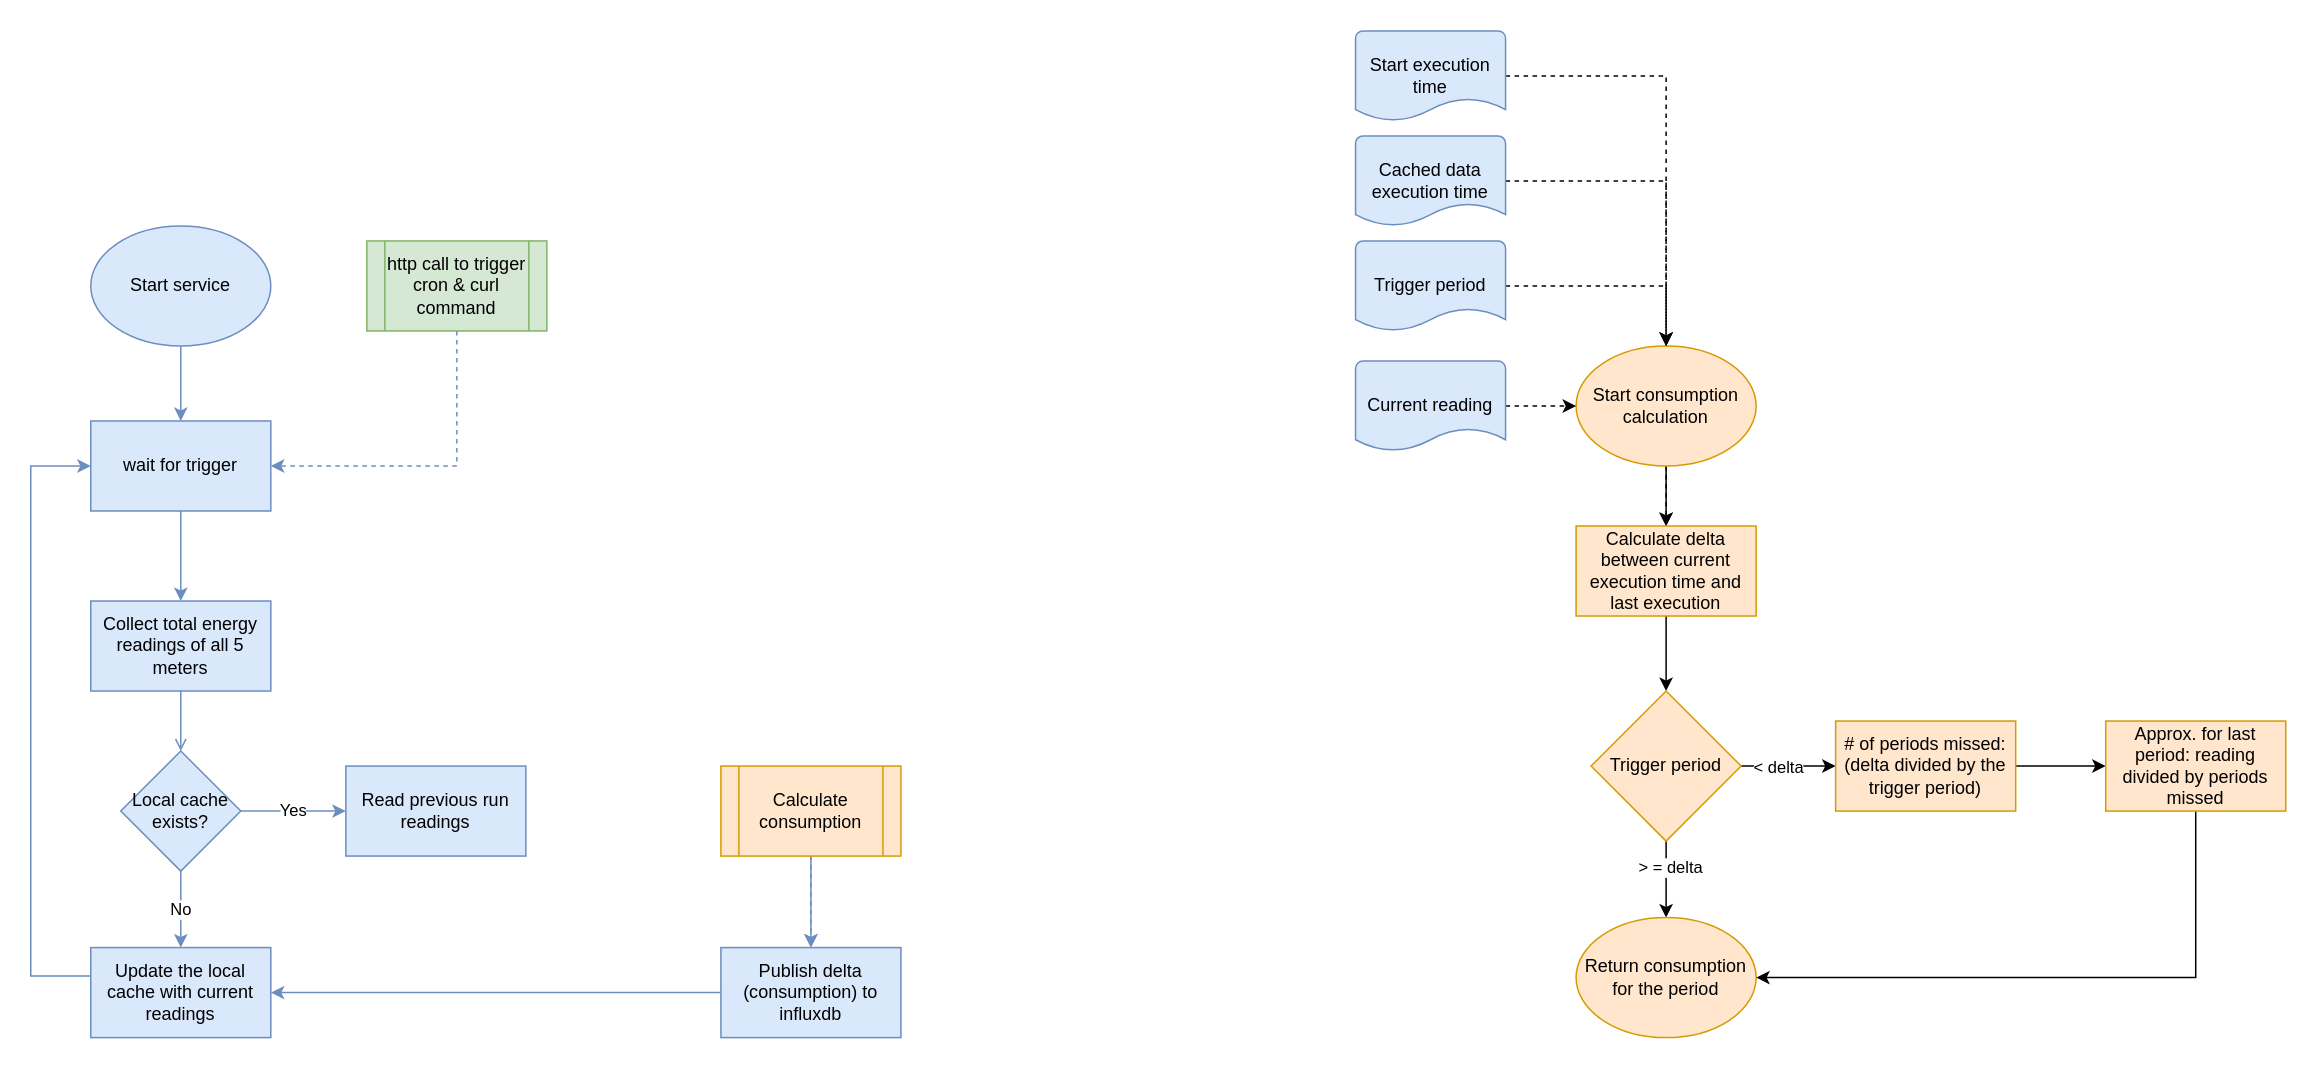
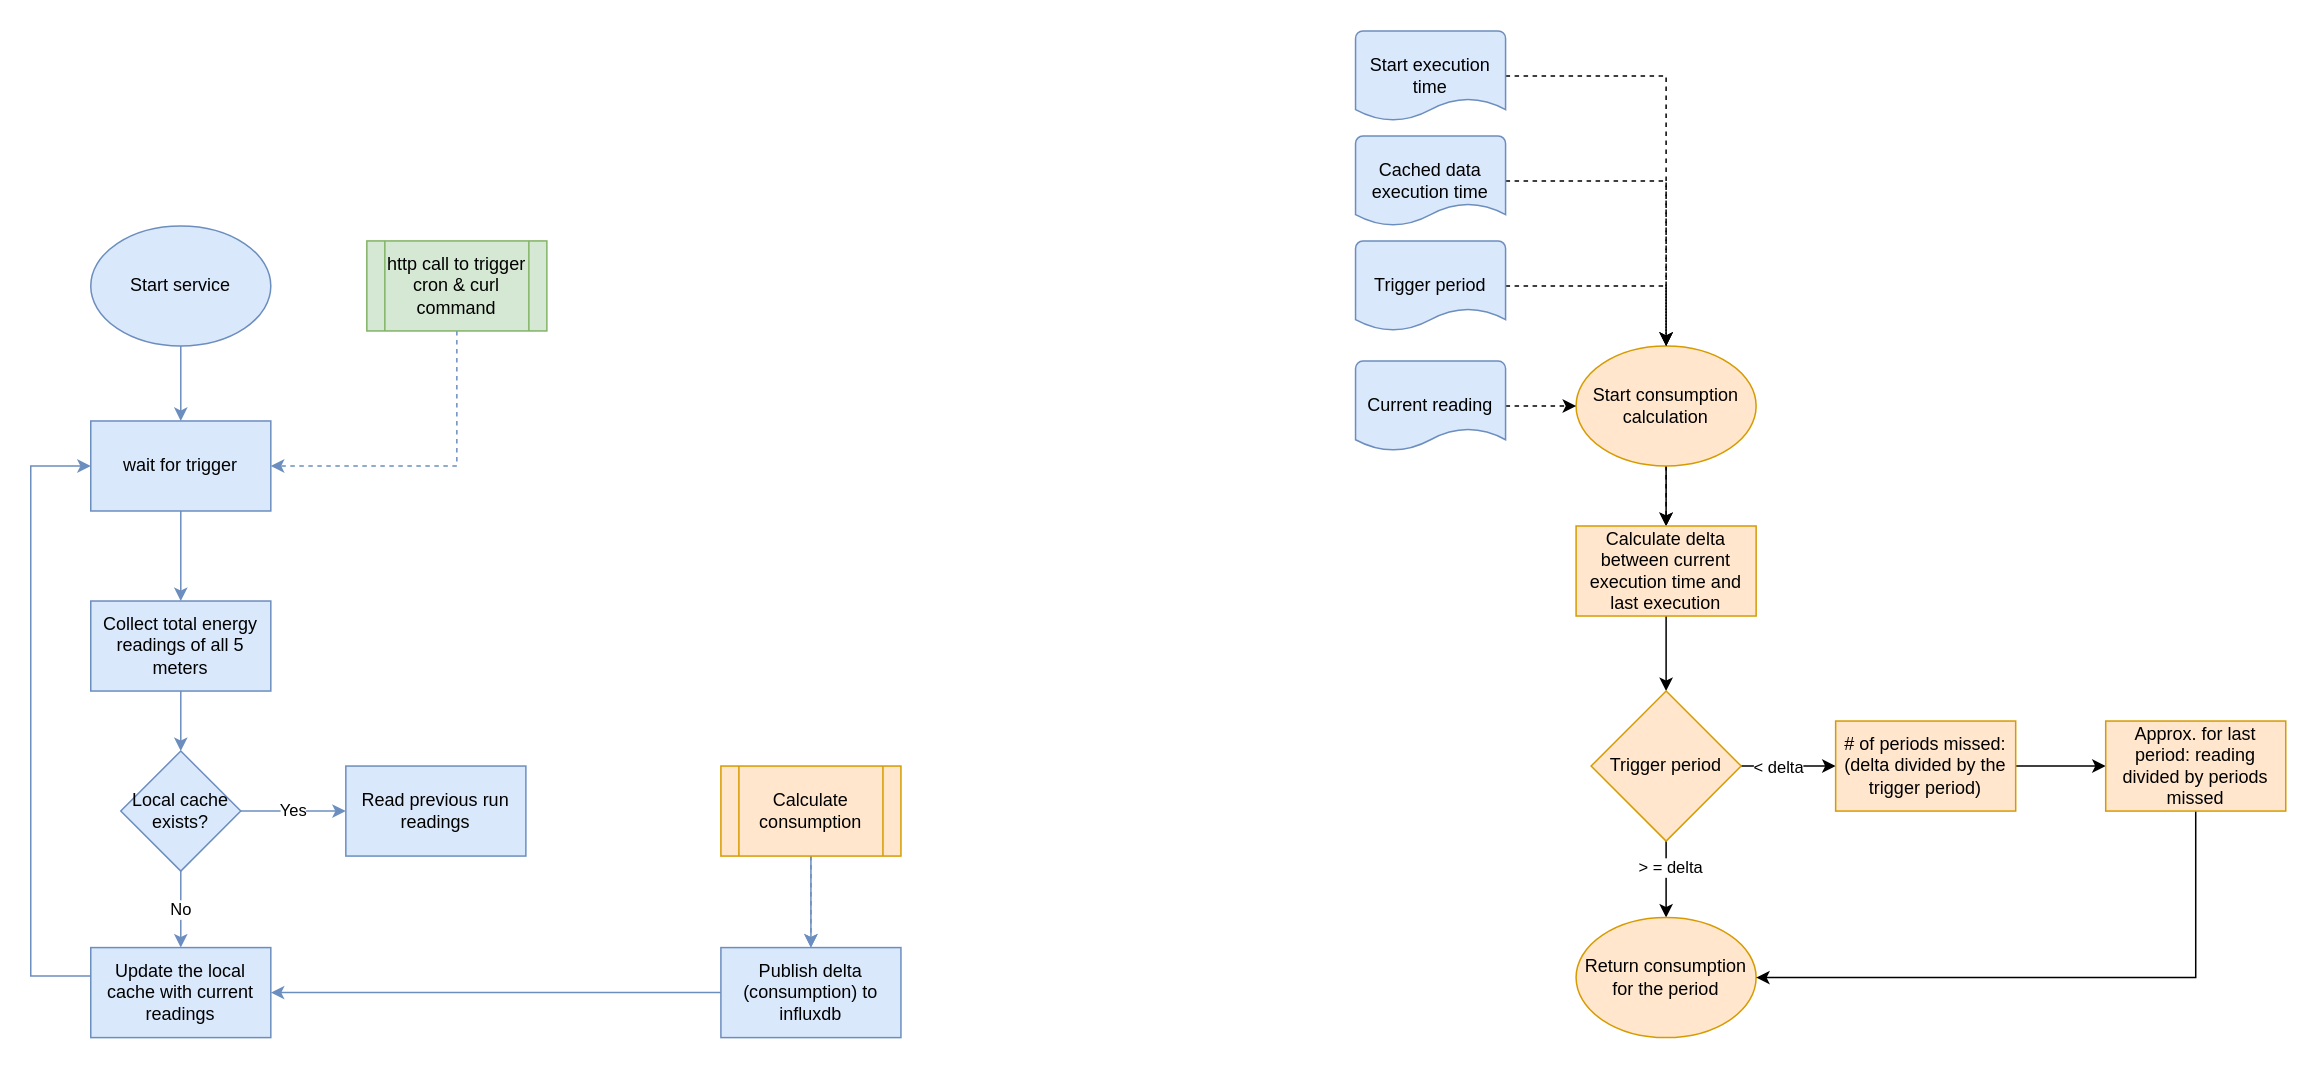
  <mxCell id="0" />
  <mxCell id="1" parent="0" />
- <mxCell id="2" style="edgeStyle=orthogonalEdgeStyle;rounded=0;orthogonalLoop=1;jettySize=auto;html=1;entryX=0.5;entryY=0;entryDx=0;entryDy=0;fillColor=#dae8fc;strokeColor=#6c8ebf;endArrow=open;" parent="1" source="3" target="12" edge="1"><mxGeometry relative="1" as="geometry" /></mxCell>
+ <mxCell id="2" style="edgeStyle=orthogonalEdgeStyle;rounded=0;orthogonalLoop=1;jettySize=auto;html=1;entryX=0.5;entryY=0;entryDx=0;entryDy=0;fillColor=#dae8fc;strokeColor=#6c8ebf;" parent="1" source="3" target="12" edge="1"><mxGeometry relative="1" as="geometry" /></mxCell>
  <mxCell id="3" value="Collect total energy readings of all 5 meters" style="rounded=0;whiteSpace=wrap;html=1;fillColor=#dae8fc;strokeColor=#6c8ebf;" parent="1" vertex="1"><mxGeometry x="60" y="400" width="120" height="60" as="geometry" /></mxCell>
  <mxCell id="4" style="edgeStyle=orthogonalEdgeStyle;rounded=0;orthogonalLoop=1;jettySize=auto;html=1;entryX=0.5;entryY=0;entryDx=0;entryDy=0;fillColor=#dae8fc;strokeColor=#6c8ebf;" parent="1" source="5" target="9" edge="1"><mxGeometry relative="1" as="geometry" /></mxCell>
  <mxCell id="5" value="Start service" style="ellipse;whiteSpace=wrap;html=1;fillColor=#dae8fc;strokeColor=#6c8ebf;" parent="1" vertex="1"><mxGeometry x="60" y="150" width="120" height="80" as="geometry" /></mxCell>
  <mxCell id="6" style="edgeStyle=orthogonalEdgeStyle;rounded=0;orthogonalLoop=1;jettySize=auto;html=1;entryX=0;entryY=0.5;entryDx=0;entryDy=0;fillColor=#dae8fc;strokeColor=#6c8ebf;" parent="1" source="7" target="9" edge="1"><mxGeometry relative="1" as="geometry"><Array as="points"><mxPoint x="20" y="650" /><mxPoint x="20" y="310" /></Array></mxGeometry></mxCell>
  <mxCell id="7" value="Update the local cache with current readings" style="rounded=0;whiteSpace=wrap;html=1;fillColor=#dae8fc;strokeColor=#6c8ebf;" parent="1" vertex="1"><mxGeometry x="60" y="631" width="120" height="60" as="geometry" /></mxCell>
  <mxCell id="8" style="edgeStyle=orthogonalEdgeStyle;rounded=0;orthogonalLoop=1;jettySize=auto;html=1;entryX=0.5;entryY=0;entryDx=0;entryDy=0;fillColor=#dae8fc;strokeColor=#6c8ebf;" parent="1" source="9" target="3" edge="1"><mxGeometry relative="1" as="geometry" /></mxCell>
  <mxCell id="9" value="wait for trigger" style="rounded=0;whiteSpace=wrap;html=1;fillColor=#dae8fc;strokeColor=#6c8ebf;" parent="1" vertex="1"><mxGeometry x="60" y="280" width="120" height="60" as="geometry" /></mxCell>
  <mxCell id="10" value="Yes" style="edgeStyle=orthogonalEdgeStyle;rounded=0;orthogonalLoop=1;jettySize=auto;html=1;entryX=0;entryY=0.5;entryDx=0;entryDy=0;fillColor=#dae8fc;strokeColor=#6c8ebf;" parent="1" source="12" target="13" edge="1"><mxGeometry relative="1" as="geometry" /></mxCell>
  <mxCell id="11" value="No" style="edgeStyle=orthogonalEdgeStyle;rounded=0;orthogonalLoop=1;jettySize=auto;html=1;entryX=0.5;entryY=0;entryDx=0;entryDy=0;fillColor=#dae8fc;strokeColor=#6c8ebf;" parent="1" source="12" target="7" edge="1"><mxGeometry relative="1" as="geometry" /></mxCell>
  <mxCell id="12" value="Local cache exists?" style="rhombus;whiteSpace=wrap;html=1;fillColor=#dae8fc;strokeColor=#6c8ebf;" parent="1" vertex="1"><mxGeometry x="80" y="500" width="80" height="80" as="geometry" /></mxCell>
  <mxCell id="13" value="Read previous run readings" style="rounded=0;whiteSpace=wrap;html=1;fillColor=#dae8fc;strokeColor=#6c8ebf;" parent="1" vertex="1"><mxGeometry x="230" y="510" width="120" height="60" as="geometry" /></mxCell>
  <mxCell id="14" style="edgeStyle=orthogonalEdgeStyle;rounded=0;orthogonalLoop=1;jettySize=auto;html=1;entryX=0.5;entryY=0;entryDx=0;entryDy=0;fillColor=#dae8fc;strokeColor=#6c8ebf;exitX=0.5;exitY=1;exitDx=0;exitDy=0;" parent="1" target="16" edge="1" source="20"><mxGeometry relative="1" as="geometry"><mxPoint x="470" y="570" as="sourcePoint" /></mxGeometry></mxCell>
  <mxCell id="15" style="edgeStyle=orthogonalEdgeStyle;rounded=0;orthogonalLoop=1;jettySize=auto;html=1;entryX=1;entryY=0.5;entryDx=0;entryDy=0;fillColor=#dae8fc;strokeColor=#6c8ebf;" parent="1" source="16" target="7" edge="1"><mxGeometry relative="1" as="geometry" /></mxCell>
  <mxCell id="16" value="Publish delta (consumption) to influxdb" style="rounded=0;whiteSpace=wrap;html=1;fillColor=#dae8fc;strokeColor=#6c8ebf;" parent="1" vertex="1"><mxGeometry x="480" y="631" width="120" height="60" as="geometry" /></mxCell>
  <mxCell id="17" style="edgeStyle=orthogonalEdgeStyle;rounded=0;orthogonalLoop=1;jettySize=auto;html=1;entryX=1;entryY=0.5;entryDx=0;entryDy=0;exitX=0.5;exitY=1;exitDx=0;exitDy=0;dashed=1;fillColor=#dae8fc;strokeColor=#6c8ebf;" parent="1" source="18" target="9" edge="1"><mxGeometry relative="1" as="geometry" /></mxCell>
  <mxCell id="18" value="http call to trigger&lt;br&gt;cron &amp;amp; curl command" style="shape=process;whiteSpace=wrap;html=1;backgroundOutline=1;fillColor=#d5e8d4;strokeColor=#82b366;" parent="1" vertex="1"><mxGeometry x="244" y="160" width="120" height="60" as="geometry" /></mxCell>
  <mxCell id="19" value="" style="edgeStyle=orthogonalEdgeStyle;rounded=0;orthogonalLoop=1;jettySize=auto;html=1;dashed=1;exitX=0.5;exitY=1;exitDx=0;exitDy=0;fillColor=#dae8fc;strokeColor=#6c8ebf;" parent="1" source="20" target="16" edge="1"><mxGeometry relative="1" as="geometry" /></mxCell>
  <mxCell id="20" value="Calculate consumption" style="shape=process;whiteSpace=wrap;html=1;backgroundOutline=1;fillColor=#ffe6cc;strokeColor=#d79b00;" parent="1" vertex="1"><mxGeometry x="480" y="510" width="120" height="60" as="geometry" /></mxCell>
  <mxCell id="21" style="edgeStyle=orthogonalEdgeStyle;rounded=0;orthogonalLoop=1;jettySize=auto;html=1;entryX=0.5;entryY=0;entryDx=0;entryDy=0;dashed=1;" edge="1" parent="1" source="23" target="25"><mxGeometry relative="1" as="geometry" /></mxCell>
  <mxCell id="22" value="" style="edgeStyle=orthogonalEdgeStyle;rounded=0;orthogonalLoop=1;jettySize=auto;html=1;" edge="1" parent="1" source="23" target="25"><mxGeometry relative="1" as="geometry" /></mxCell>
  <mxCell id="23" value="Start consumption calculation" style="ellipse;whiteSpace=wrap;html=1;fillColor=#ffe6cc;strokeColor=#d79b00;" vertex="1" parent="1"><mxGeometry x="1050" y="230" width="120" height="80" as="geometry" /></mxCell>
  <mxCell id="24" style="edgeStyle=orthogonalEdgeStyle;rounded=0;orthogonalLoop=1;jettySize=auto;html=1;entryX=0.5;entryY=0;entryDx=0;entryDy=0;entryPerimeter=0;" edge="1" parent="1" source="25" target="36"><mxGeometry relative="1" as="geometry" /></mxCell>
  <mxCell id="25" value="Calculate delta between current execution time and last execution" style="rounded=0;whiteSpace=wrap;html=1;fillColor=#ffe6cc;strokeColor=#d79b00;" vertex="1" parent="1"><mxGeometry x="1050" y="350" width="120" height="60" as="geometry" /></mxCell>
  <mxCell id="26" style="edgeStyle=orthogonalEdgeStyle;rounded=0;orthogonalLoop=1;jettySize=auto;html=1;dashed=1;exitX=1;exitY=0.5;exitDx=0;exitDy=0;exitPerimeter=0;" edge="1" parent="1" source="27" target="23"><mxGeometry relative="1" as="geometry" /></mxCell>
  <mxCell id="27" value="Start execution time" style="strokeWidth=1;html=1;shape=mxgraph.flowchart.document2;whiteSpace=wrap;size=0.25;fillColor=#dae8fc;strokeColor=#6c8ebf;" vertex="1" parent="1"><mxGeometry x="903" y="20" width="100" height="60" as="geometry" /></mxCell>
  <mxCell id="28" style="edgeStyle=orthogonalEdgeStyle;rounded=0;orthogonalLoop=1;jettySize=auto;html=1;dashed=1;entryX=0.5;entryY=0;entryDx=0;entryDy=0;" edge="1" parent="1" source="29" target="23"><mxGeometry relative="1" as="geometry" /></mxCell>
  <mxCell id="29" value="Cached data execution time" style="strokeWidth=1;html=1;shape=mxgraph.flowchart.document2;whiteSpace=wrap;size=0.25;fillColor=#dae8fc;strokeColor=#6c8ebf;" vertex="1" parent="1"><mxGeometry x="903" y="90" width="100" height="60" as="geometry" /></mxCell>
  <mxCell id="30" style="edgeStyle=orthogonalEdgeStyle;rounded=0;orthogonalLoop=1;jettySize=auto;html=1;entryX=0.5;entryY=0;entryDx=0;entryDy=0;dashed=1;" edge="1" parent="1" source="31" target="23"><mxGeometry relative="1" as="geometry" /></mxCell>
  <mxCell id="31" value="Trigger period" style="strokeWidth=1;html=1;shape=mxgraph.flowchart.document2;whiteSpace=wrap;size=0.25;fillColor=#dae8fc;strokeColor=#6c8ebf;" vertex="1" parent="1"><mxGeometry x="903" y="160" width="100" height="60" as="geometry" /></mxCell>
  <mxCell id="32" style="edgeStyle=orthogonalEdgeStyle;rounded=0;orthogonalLoop=1;jettySize=auto;html=1;" edge="1" parent="1" source="36" target="37"><mxGeometry relative="1" as="geometry" /></mxCell>
  <mxCell id="33" value="&amp;gt; = delta" style="edgeLabel;html=1;align=center;verticalAlign=middle;resizable=0;points=[];" vertex="1" connectable="0" parent="32"><mxGeometry x="-0.344" y="2" relative="1" as="geometry"><mxPoint as="offset" /></mxGeometry></mxCell>
  <mxCell id="34" style="edgeStyle=orthogonalEdgeStyle;rounded=0;orthogonalLoop=1;jettySize=auto;html=1;entryX=0;entryY=0.5;entryDx=0;entryDy=0;" edge="1" parent="1" source="36" target="39"><mxGeometry relative="1" as="geometry" /></mxCell>
  <mxCell id="35" value="&amp;lt; delta" style="edgeLabel;html=1;align=center;verticalAlign=middle;resizable=0;points=[];" vertex="1" connectable="0" parent="34"><mxGeometry x="-0.235" y="2" relative="1" as="geometry"><mxPoint y="2" as="offset" /></mxGeometry></mxCell>
  <mxCell id="36" value="Trigger period " style="strokeWidth=1;html=1;shape=mxgraph.flowchart.decision;whiteSpace=wrap;fillColor=#ffe6cc;strokeColor=#d79b00;" vertex="1" parent="1"><mxGeometry x="1060" y="460" width="100" height="100" as="geometry" /></mxCell>
  <mxCell id="37" value="Return consumption for the period" style="ellipse;whiteSpace=wrap;html=1;fillColor=#ffe6cc;strokeColor=#d79b00;" vertex="1" parent="1"><mxGeometry x="1050" y="611" width="120" height="80" as="geometry" /></mxCell>
  <mxCell id="38" style="edgeStyle=orthogonalEdgeStyle;rounded=0;orthogonalLoop=1;jettySize=auto;html=1;entryX=0;entryY=0.5;entryDx=0;entryDy=0;" edge="1" parent="1" source="39" target="41"><mxGeometry relative="1" as="geometry" /></mxCell>
  <mxCell id="39" value="# of periods missed: (delta divided by the trigger period)" style="rounded=0;whiteSpace=wrap;html=1;fillColor=#ffe6cc;strokeColor=#d79b00;" vertex="1" parent="1"><mxGeometry x="1223" y="480" width="120" height="60" as="geometry" /></mxCell>
  <mxCell id="40" style="edgeStyle=orthogonalEdgeStyle;rounded=0;orthogonalLoop=1;jettySize=auto;html=1;entryX=1;entryY=0.5;entryDx=0;entryDy=0;exitX=0.5;exitY=1;exitDx=0;exitDy=0;" edge="1" parent="1" source="41" target="37"><mxGeometry relative="1" as="geometry"><Array as="points"><mxPoint x="1463" y="651" /></Array></mxGeometry></mxCell>
  <mxCell id="41" value="Approx. for last period: reading divided by periods missed" style="rounded=0;whiteSpace=wrap;html=1;fillColor=#ffe6cc;strokeColor=#d79b00;" vertex="1" parent="1"><mxGeometry x="1403" y="480" width="120" height="60" as="geometry" /></mxCell>
  <mxCell id="42" style="edgeStyle=orthogonalEdgeStyle;rounded=0;orthogonalLoop=1;jettySize=auto;html=1;entryX=0;entryY=0.5;entryDx=0;entryDy=0;dashed=1;" edge="1" parent="1" source="43" target="23"><mxGeometry relative="1" as="geometry" /></mxCell>
  <mxCell id="43" value="Current reading" style="strokeWidth=1;html=1;shape=mxgraph.flowchart.document2;whiteSpace=wrap;size=0.25;fillColor=#dae8fc;strokeColor=#6c8ebf;" vertex="1" parent="1"><mxGeometry x="903" y="240" width="100" height="60" as="geometry" /></mxCell>
